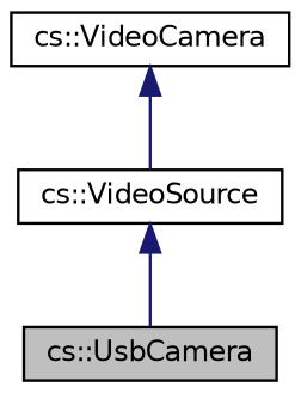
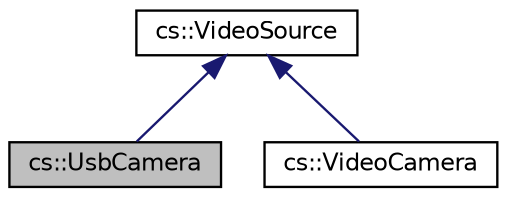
  digraph {
    node [color=black fillcolor=white fontname=Helvetica fontsize=10 shape=record style=filled]
    edge [color=midnightblue dir=back fontname=Helvetica fontsize=10 labelfontname=Helvetica labelfontsize=10 style=solid]
    n1 [fillcolor=grey75 fontcolor=black height=0.2 label="cs::UsbCamera" width=0.4]
    n2 [height=0.2 label="cs::VideoCamera" width=0.4]
    n3 [height=0.2 label="cs::VideoSource" width=0.4]
    n3 -> n1
-   n2 -> n3
+   n3 -> n2
  }
